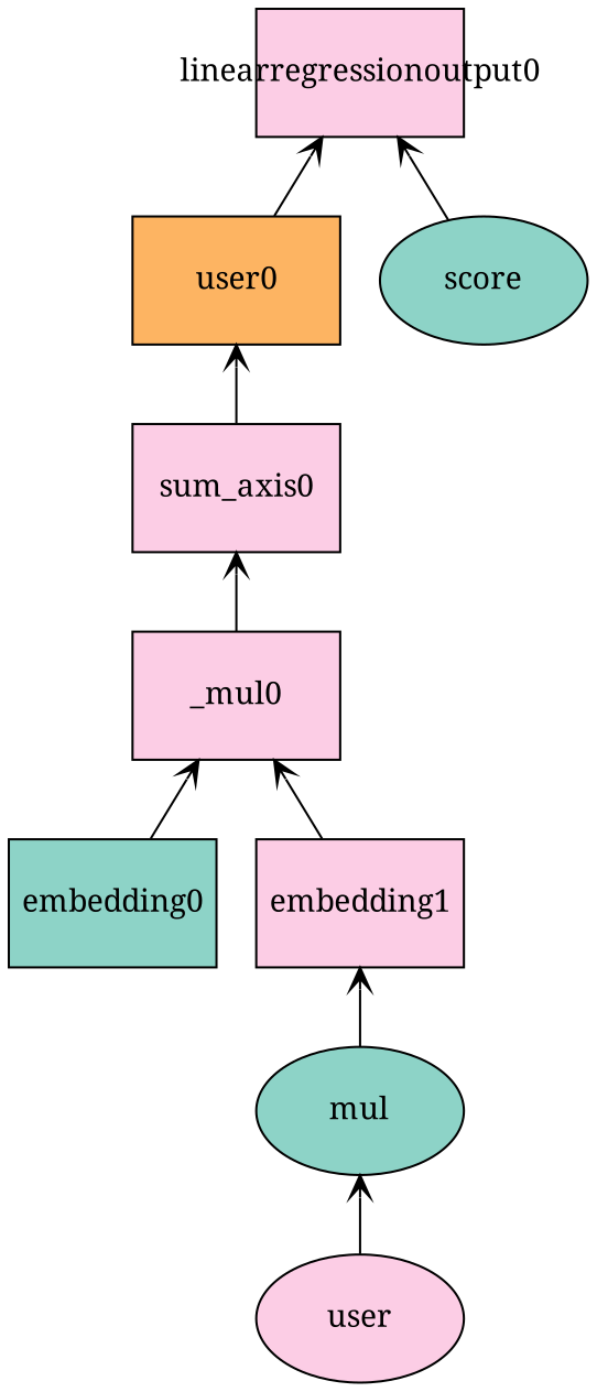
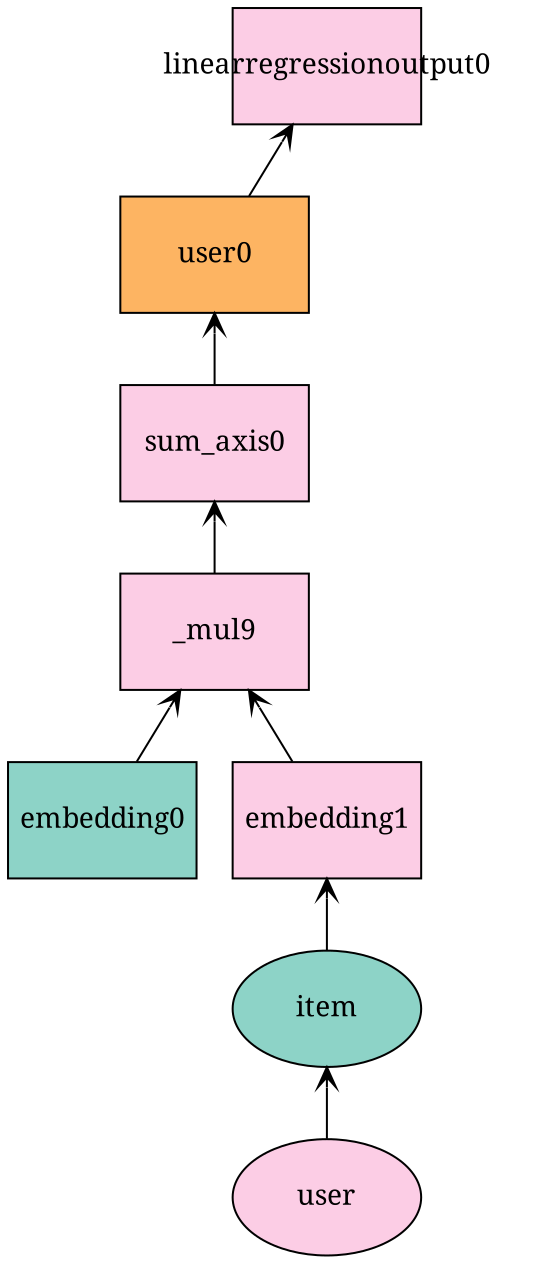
  digraph {
    fontname="Noto Serif"
    node [fillcolor="#fccde5" fixedsize=true fontname="Noto Serif" shape=box style=filled]
    edge [arrowtail=open dir=back fontname="Noto Serif"]
    n1 [height=0.8034 label=user shape=oval width=1.3]
    n2 [fillcolor="#8dd3c7" height=0.8034 label=embedding0 width=1.3]
-   n3 [fillcolor="#8dd3c7" height=0.8034 label=mul shape=oval width=1.3]
+   n3 [fillcolor="#8dd3c7" height=0.8034 label=item shape=oval width=1.3]
    n4 [height=0.8034 label=embedding1 width=1.3]
-   n5 [height=0.8034 label=_mul0 width=1.3]
+   n5 [height=0.8034 label=_mul9 width=1.3]
    n6 [height=0.8034 label=sum_axis0 width=1.3]
    n7 [fillcolor="#fdb462" height=0.8034 label=user0 width=1.3]
-   n8 [fillcolor="#8dd3c7" height=0.8034 label=score shape=oval width=1.3]
    n9 [height=0.8034 label=linearregressionoutput0 width=1.3]
    n3 -> n1
    n4 -> n3
    n5 -> n2
    n5 -> n4
    n6 -> n5
    n7 -> n6
    n9 -> n7
-   n9 -> n8
  }
